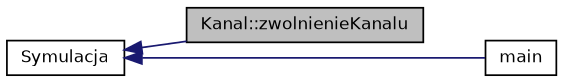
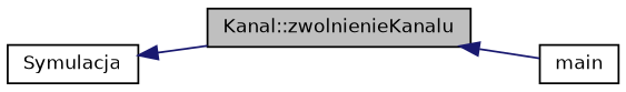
  digraph {
    rankdir=LR
    node [color=black fillcolor=white fontname=Helvetica fontsize=10 shape=record style=filled]
    edge [color=midnightblue dir=back fontname=Helvetica fontsize=10 labelfontname=Helvetica labelfontsize=10 style=solid]
    n1 [fillcolor=grey75 fontcolor=black height=0.2 label="Kanal::zwolnienieKanalu" width=0.4]
    n2 [height=0.2 label=Symulacja width=0.4]
    n3 [height=0.2 label=main width=0.4]
    n2 -> n1
-   n2 -> n3
+   n1 -> n3
  }
